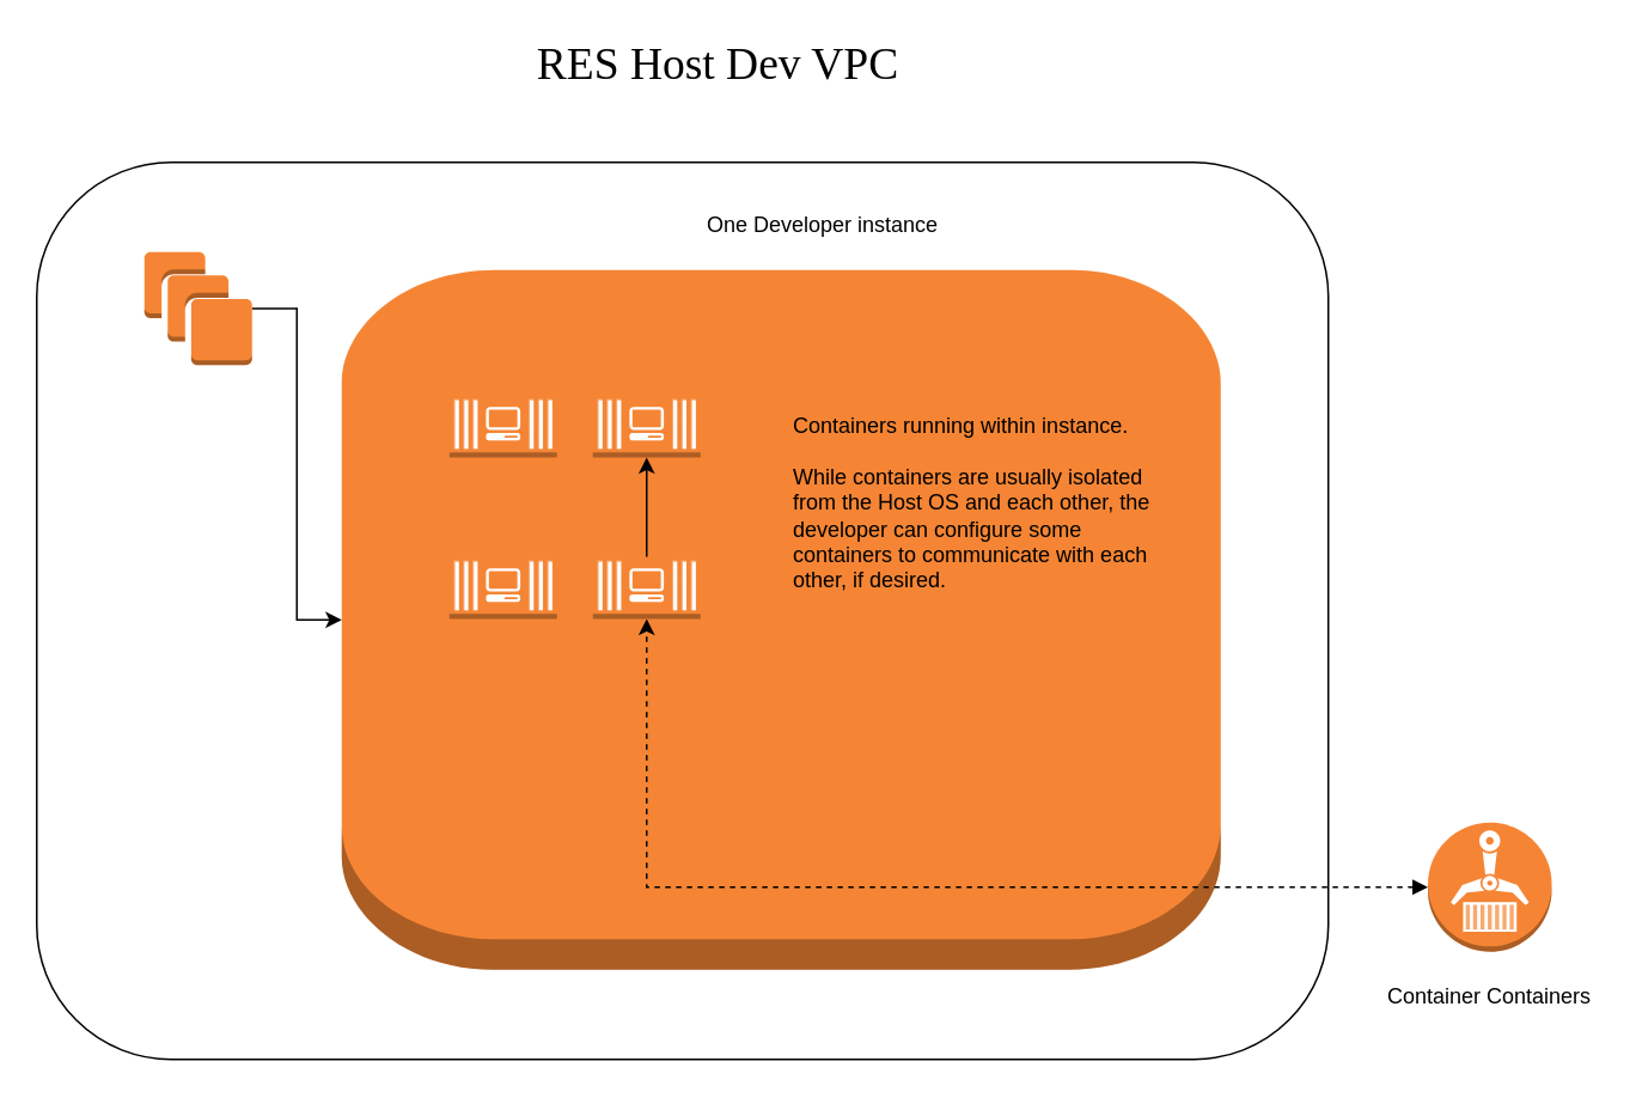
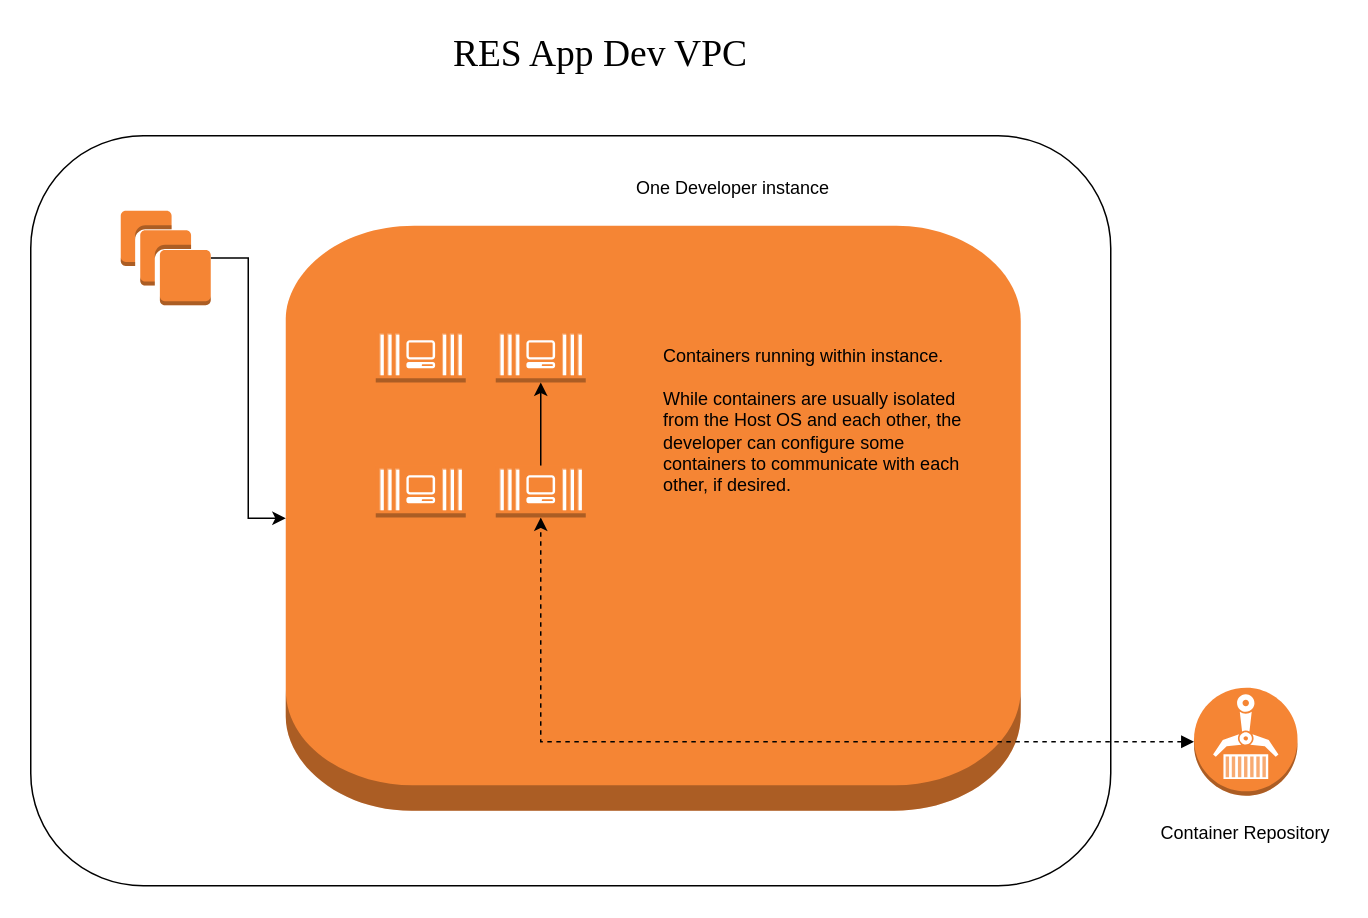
  <mxCell id="0" />
  <mxCell id="1" parent="0" />
  <mxCell id="2" value="" style="rounded=1;whiteSpace=wrap;html=1;" vertex="1" parent="1"><mxGeometry x="20" y="90" width="720" height="500" as="geometry" /></mxCell>
  <mxCell id="3" value="" style="outlineConnect=0;dashed=0;verticalLabelPosition=bottom;verticalAlign=top;align=center;html=1;shape=mxgraph.aws3.instance;fillColor=#F58534;gradientColor=none;" vertex="1" parent="1"><mxGeometry x="190" y="150" width="490" height="390" as="geometry" /></mxCell>
- <mxCell id="4" value="&lt;font style=&quot;font-size: 25px;&quot; face=&quot;Verdana&quot;&gt;RES Host Dev VPC&lt;/font&gt;" style="text;strokeColor=none;align=center;fillColor=none;html=1;verticalAlign=middle;whiteSpace=wrap;rounded=0;" vertex="1" parent="1"><mxGeometry x="210" y="20" width="380" height="30" as="geometry" /></mxCell>
+ <mxCell id="4" value="&lt;font style=&quot;font-size: 25px;&quot; face=&quot;Verdana&quot;&gt;RES App Dev VPC&lt;/font&gt;" style="text;strokeColor=none;align=center;fillColor=none;html=1;verticalAlign=middle;whiteSpace=wrap;rounded=0;" vertex="1" parent="1"><mxGeometry x="210" y="20" width="380" height="30" as="geometry" /></mxCell>
  <mxCell id="5" style="edgeStyle=orthogonalEdgeStyle;rounded=0;orthogonalLoop=1;jettySize=auto;html=1;" edge="1" parent="1" source="6" target="3"><mxGeometry relative="1" as="geometry" /></mxCell>
  <mxCell id="6" value="" style="outlineConnect=0;dashed=0;verticalLabelPosition=bottom;verticalAlign=top;align=center;html=1;shape=mxgraph.aws3.instances;fillColor=#F58534;gradientColor=none;" vertex="1" parent="1"><mxGeometry x="80" y="140" width="60" height="63" as="geometry" /></mxCell>
- <mxCell id="7" value="One Developer instance&amp;nbsp;" style="text;strokeColor=none;align=center;fillColor=none;html=1;verticalAlign=middle;whiteSpace=wrap;rounded=0;" vertex="1" parent="1"><mxGeometry x="380" y="110" width="160" height="30" as="geometry" /></mxCell>
+ <mxCell id="7" value="One Developer instance&amp;nbsp;" style="text;strokeColor=none;align=center;fillColor=none;html=1;verticalAlign=middle;whiteSpace=wrap;rounded=0;" vertex="1" parent="1"><mxGeometry x="410" y="110" width="160" height="30" as="geometry" /></mxCell>
  <mxCell id="8" value="" style="edgeStyle=orthogonalEdgeStyle;rounded=0;orthogonalLoop=1;jettySize=auto;html=1;entryX=0.5;entryY=1;entryDx=0;entryDy=0;entryPerimeter=0;startArrow=block;startFill=1;dashed=1;" edge="1" parent="1" source="9" target="13"><mxGeometry relative="1" as="geometry"><mxPoint x="360" y="400" as="targetPoint" /><Array as="points" /></mxGeometry></mxCell>
  <mxCell id="9" value="" style="outlineConnect=0;dashed=0;verticalLabelPosition=bottom;verticalAlign=top;align=center;html=1;shape=mxgraph.aws3.ecr;fillColor=#F58534;gradientColor=none;" vertex="1" parent="1"><mxGeometry x="795.5" y="458" width="69" height="72" as="geometry" /></mxCell>
- <mxCell id="10" value="Container Containers" style="text;strokeColor=none;align=center;fillColor=none;html=1;verticalAlign=middle;whiteSpace=wrap;rounded=0;" vertex="1" parent="1"><mxGeometry x="770" y="540" width="120" height="30" as="geometry" /></mxCell>
+ <mxCell id="10" value="Container Repository" style="text;strokeColor=none;align=center;fillColor=none;html=1;verticalAlign=middle;whiteSpace=wrap;rounded=0;" vertex="1" parent="1"><mxGeometry x="770" y="540" width="120" height="30" as="geometry" /></mxCell>
  <mxCell id="11" value="" style="outlineConnect=0;dashed=0;verticalLabelPosition=bottom;verticalAlign=top;align=center;html=1;shape=mxgraph.aws3.ec2_compute_container_3;fillColor=#F58534;gradientColor=none;" vertex="1" parent="1"><mxGeometry x="330" y="220" width="60" height="34.5" as="geometry" /></mxCell>
  <mxCell id="12" value="" style="edgeStyle=orthogonalEdgeStyle;rounded=0;orthogonalLoop=1;jettySize=auto;html=1;" edge="1" parent="1" source="13" target="11"><mxGeometry relative="1" as="geometry" /></mxCell>
  <mxCell id="13" value="" style="outlineConnect=0;dashed=0;verticalLabelPosition=bottom;verticalAlign=top;align=center;html=1;shape=mxgraph.aws3.ec2_compute_container_3;fillColor=#F58534;gradientColor=none;" vertex="1" parent="1"><mxGeometry x="330" y="310" width="60" height="34.5" as="geometry" /></mxCell>
  <mxCell id="14" value="" style="outlineConnect=0;dashed=0;verticalLabelPosition=bottom;verticalAlign=top;align=center;html=1;shape=mxgraph.aws3.ec2_compute_container_3;fillColor=#F58534;gradientColor=none;" vertex="1" parent="1"><mxGeometry x="250" y="310" width="60" height="34.5" as="geometry" /></mxCell>
  <mxCell id="15" value="" style="outlineConnect=0;dashed=0;verticalLabelPosition=bottom;verticalAlign=top;align=center;html=1;shape=mxgraph.aws3.ec2_compute_container_3;fillColor=#F58534;gradientColor=none;" vertex="1" parent="1"><mxGeometry x="250" y="220" width="60" height="34.5" as="geometry" /></mxCell>
  <mxCell id="16" value="Containers running within instance.&lt;br&gt;&lt;br&gt;While containers are usually isolated from the Host OS and each other, the developer can configure some containers to communicate with each other, if desired.&amp;nbsp;" style="text;strokeColor=none;align=left;fillColor=none;html=1;verticalAlign=middle;whiteSpace=wrap;rounded=0;" vertex="1" parent="1"><mxGeometry x="440" y="210" width="210" height="140" as="geometry" /></mxCell>
